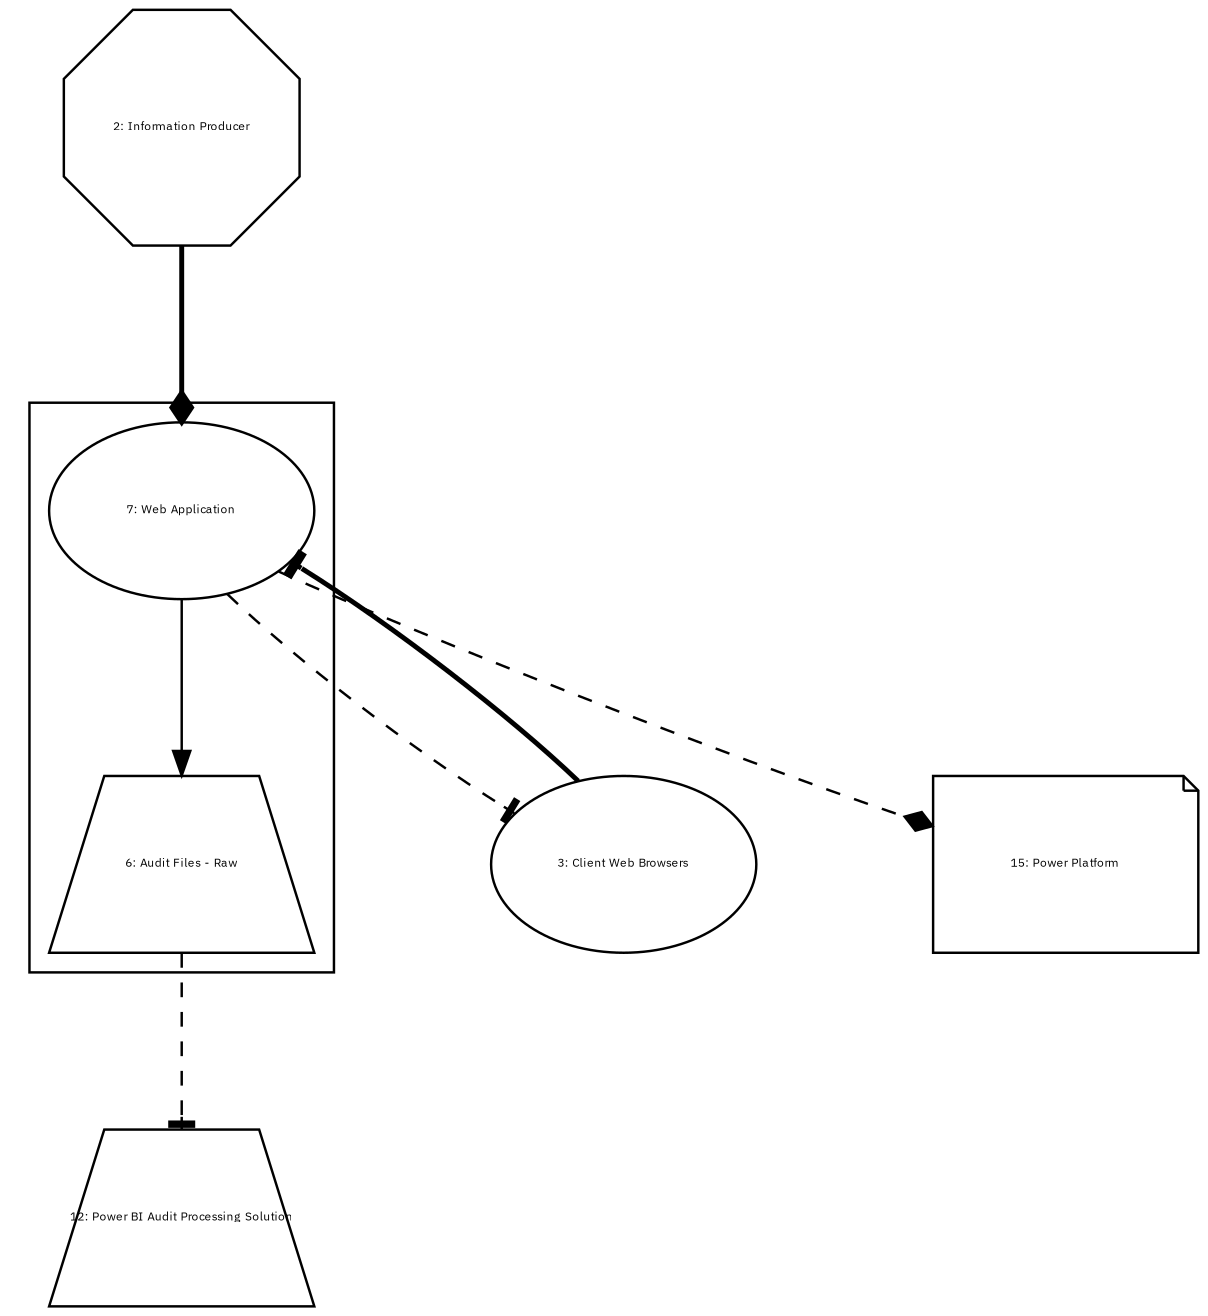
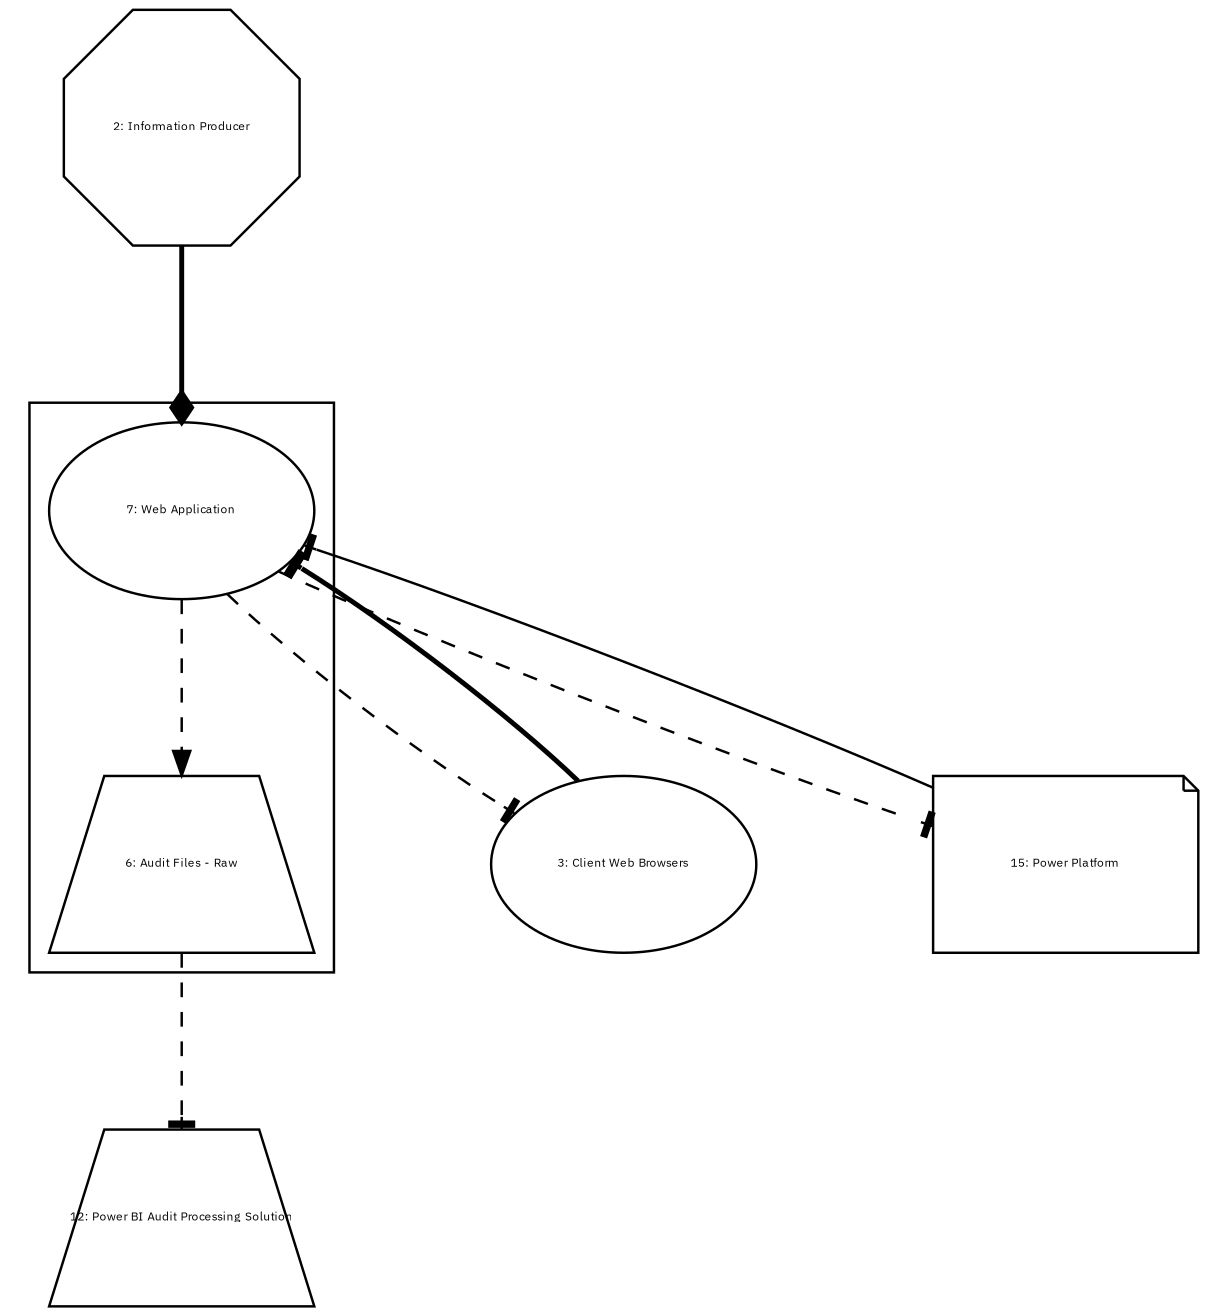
  digraph {
    compound=true
    fontname="IBM Plex Sans"
    fontsize=5
    nodesep=1.0
    rankdir=TB
    ranksep=1.0
    splines=polyline
    node [fixedsize=true fontname="IBM Plex Sans" fontsize=5 shape=trapezium]
    edge [arrowhead=tee fontname="IBM Plex Sans" style=dashed]
    n1 [height=1.000000 label="6: Audit Files - Raw" width=1.500000]
    n2 [height=1.000000 label="7: Web Application" shape=ellipse width=1.500000]
    n3 [height=1.000000 label="12: Power BI Audit Processing Solution" width=1.500000]
    n4 [height=1.000000 label="3: Client Web Browsers" shape=ellipse width=1.500000]
    n5 [height=1.000000 label="15: Power Platform" shape=note width=1.500000]
    n6 [height=1.333333 label="2: Information Producer" shape=octagon width=1.333333]
    subgraph cluster_1 {
      n1
      n2
    }
    n1 -> n3
-   n2 -> n1 [arrowhead=normal style=solid]
+   n2 -> n1 [arrowhead=normal]
    n2 -> n4
-   n2 -> n5 [arrowhead=diamond]
+   n2 -> n5
    n4 -> n2 [style=bold]
+   n5 -> n2 [style=solid]
    n6 -> n2 [arrowhead=diamond style=bold]
  }
